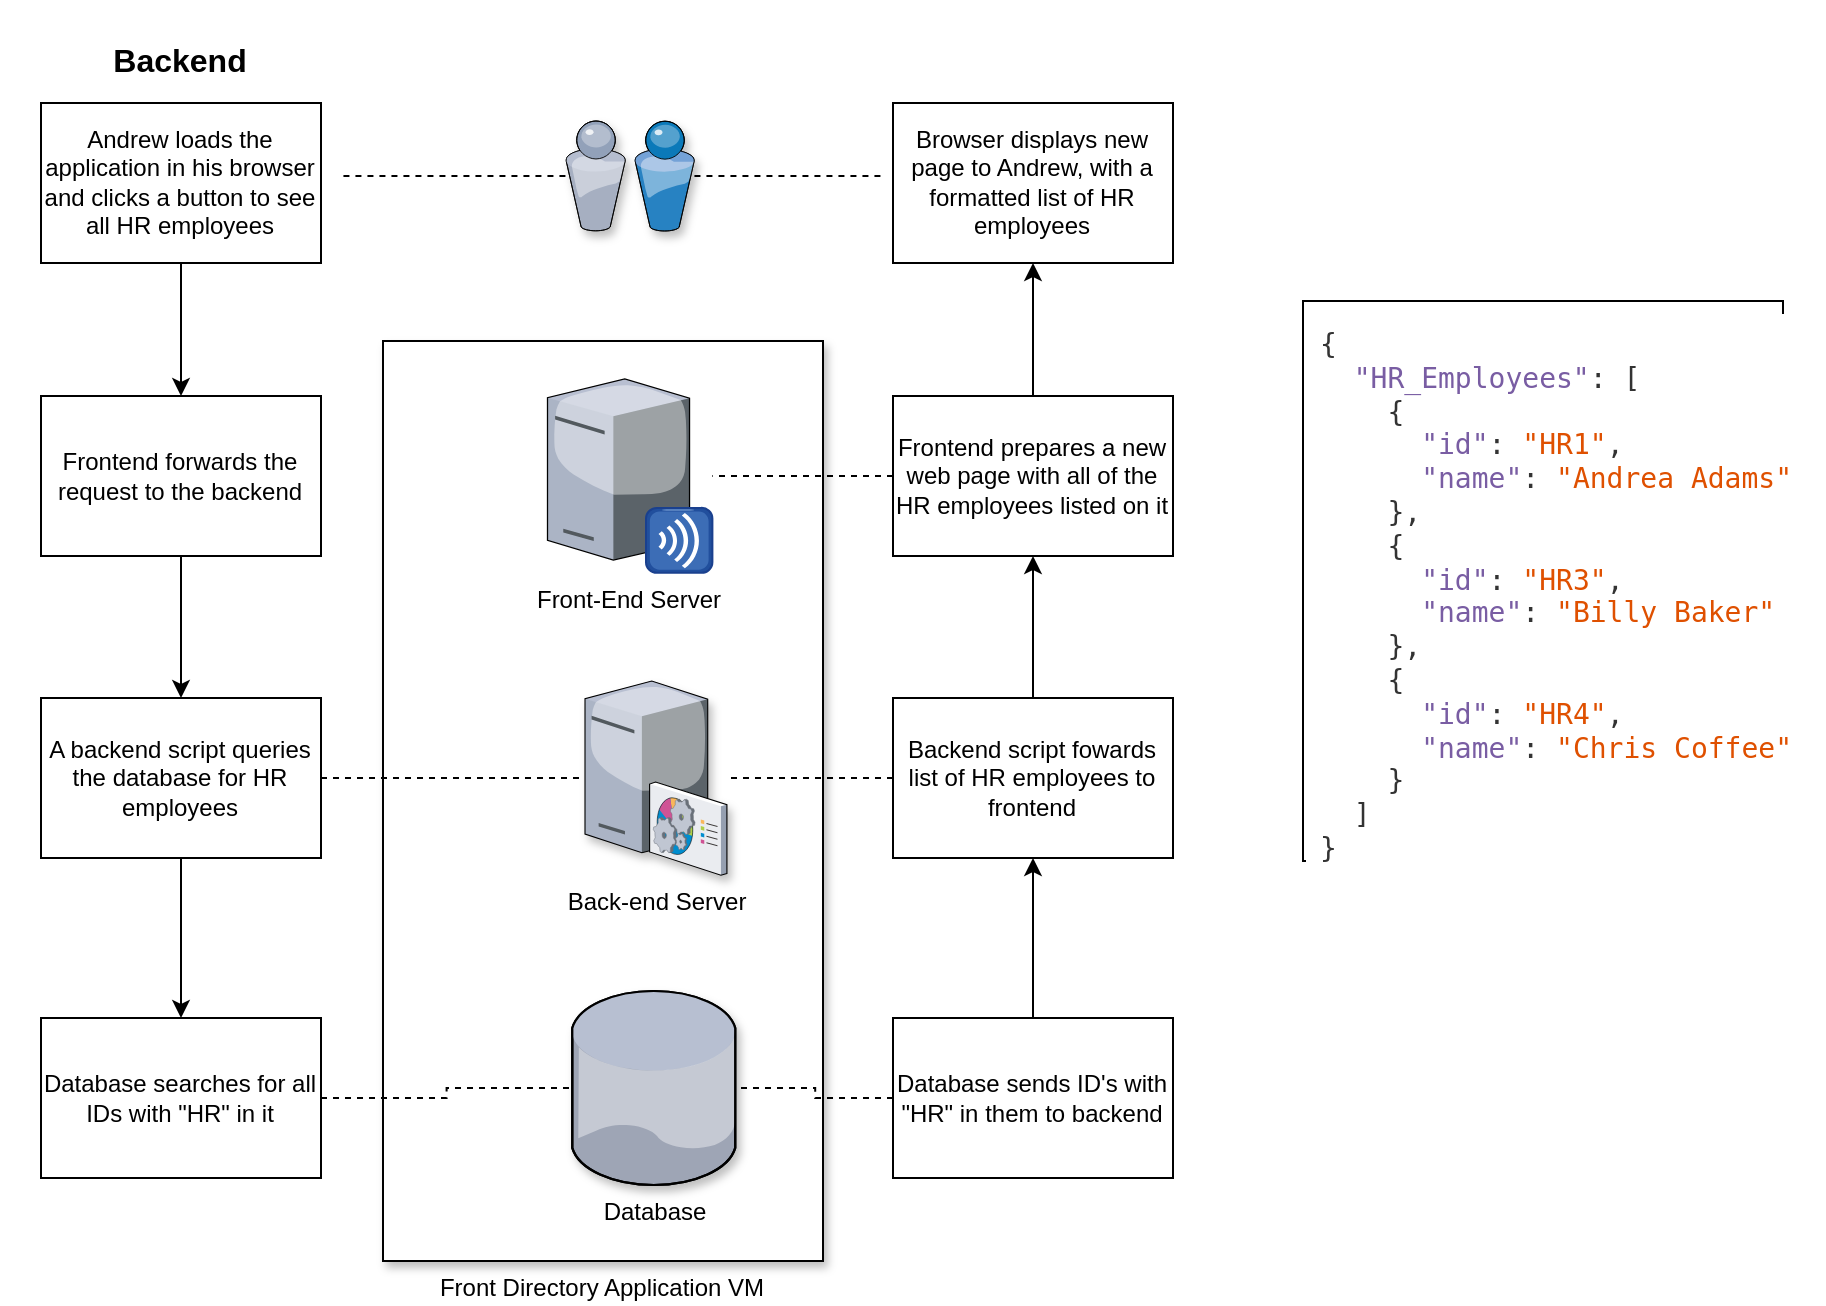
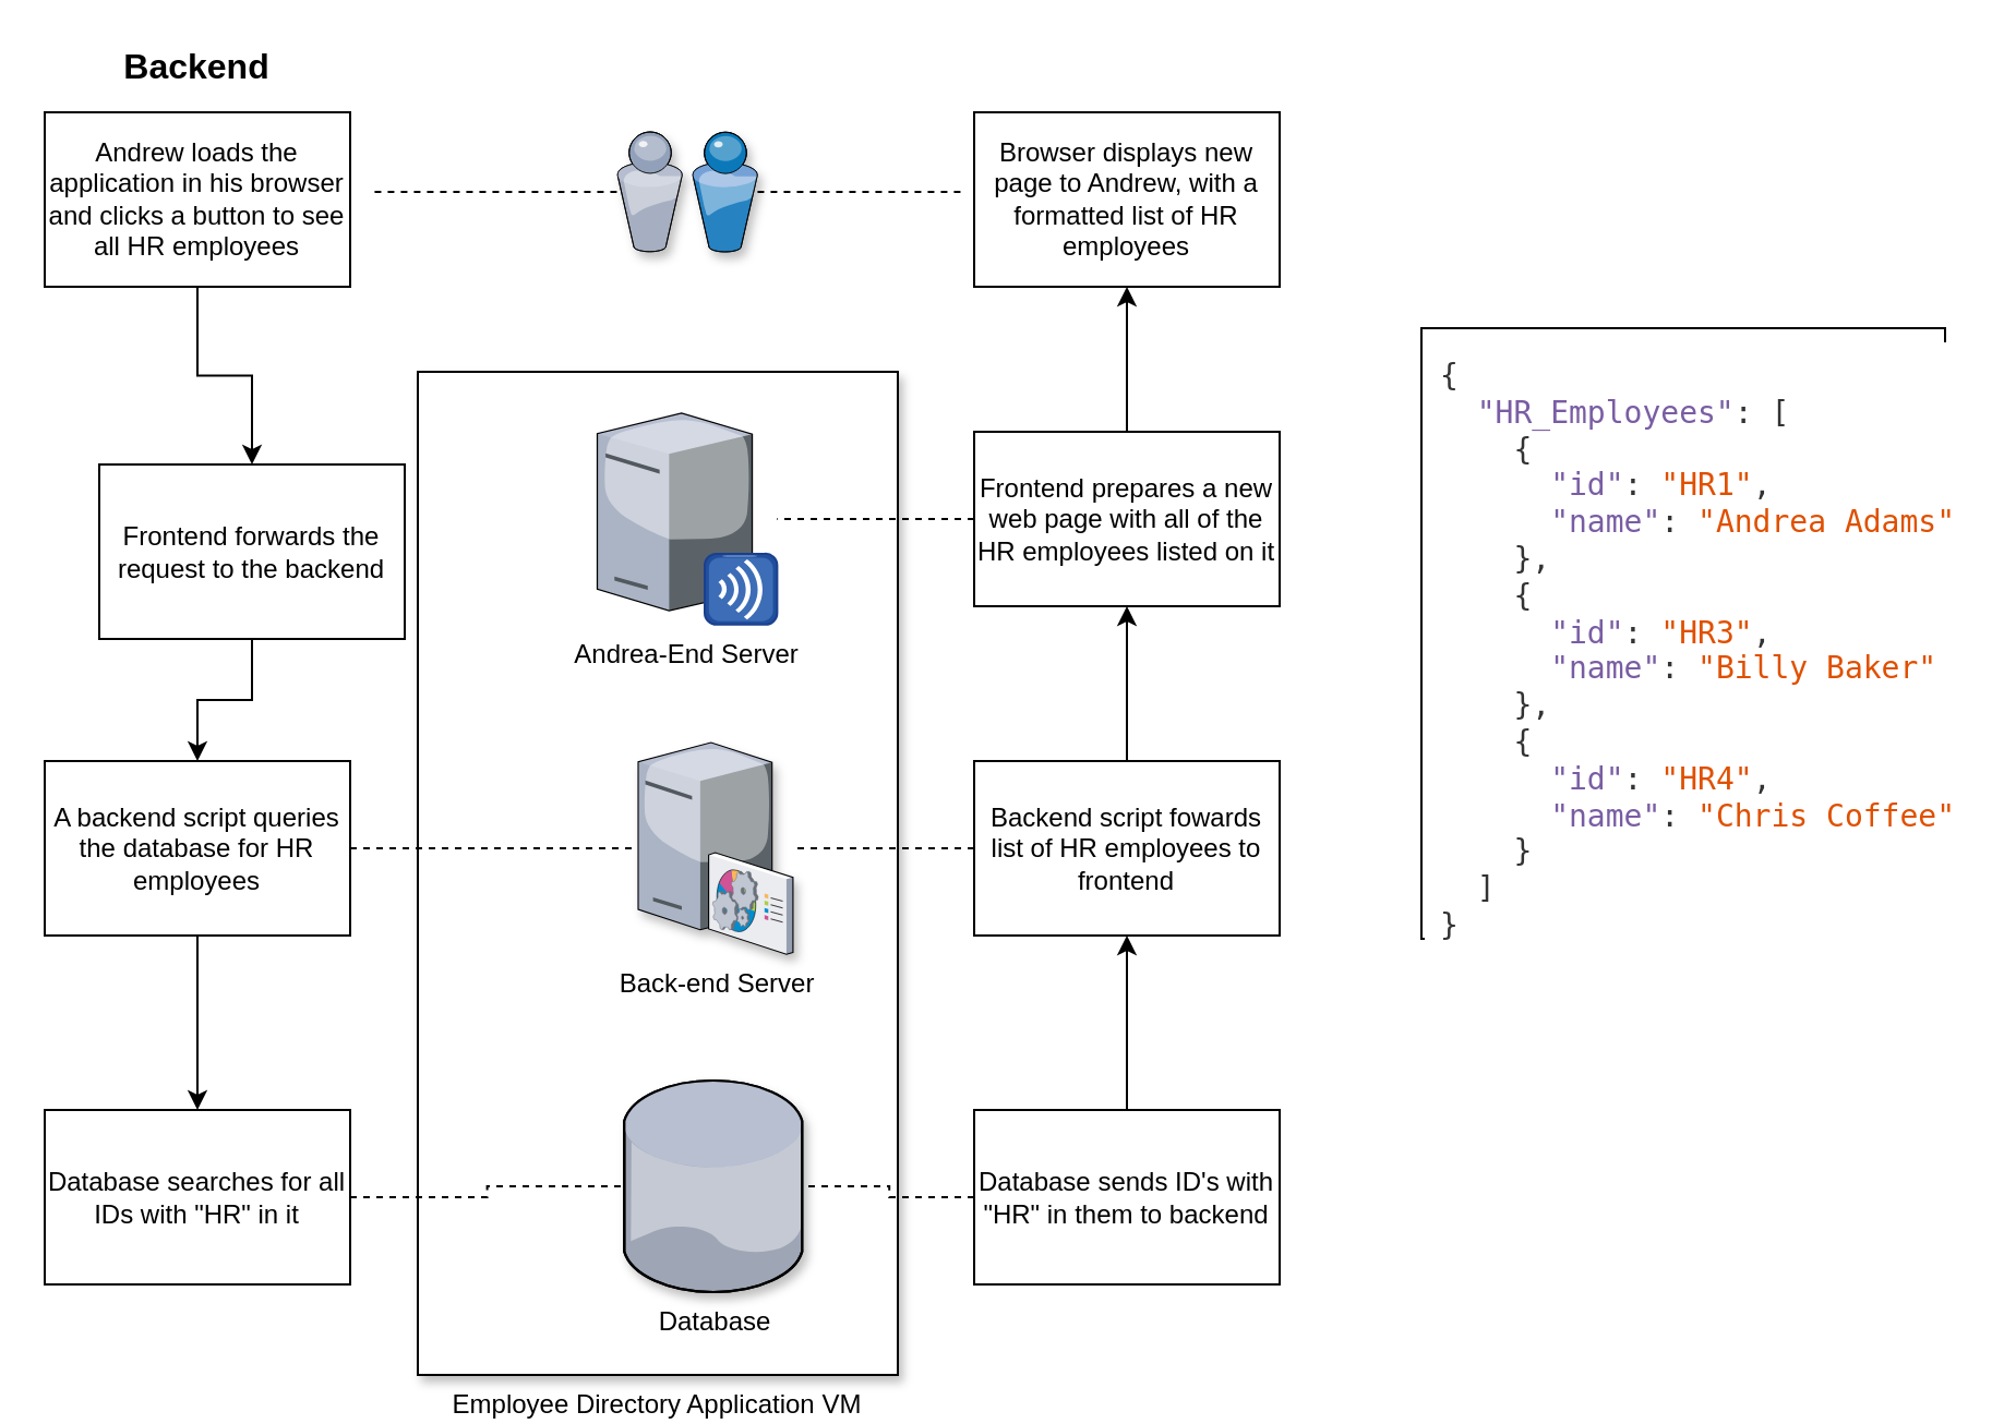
  <mxCell id="0" />
  <mxCell id="1" parent="0" />
- <mxCell id="2" value="Front Directory Application VM" style="rounded=0;whiteSpace=wrap;html=1;shadow=1;strokeColor=#000000;fillColor=#ffffff;labelPosition=center;verticalLabelPosition=bottom;align=center;verticalAlign=top;" parent="1" vertex="1"><mxGeometry x="191" y="170" width="220" height="460" as="geometry" /></mxCell>
+ <mxCell id="2" value="Employee Directory Application VM" style="rounded=0;whiteSpace=wrap;html=1;shadow=1;strokeColor=#000000;fillColor=#ffffff;labelPosition=center;verticalLabelPosition=bottom;align=center;verticalAlign=top;" parent="1" vertex="1"><mxGeometry x="191" y="170" width="220" height="460" as="geometry" /></mxCell>
  <mxCell id="3" style="edgeStyle=orthogonalEdgeStyle;rounded=0;orthogonalLoop=1;jettySize=auto;html=1;startArrow=none;startFill=0;endArrow=none;endFill=0;strokeColor=#000000;dashed=1;" parent="1" source="5" edge="1"><mxGeometry relative="1" as="geometry"><mxPoint x="441" y="87.5" as="targetPoint" /></mxGeometry></mxCell>
  <mxCell id="4" style="edgeStyle=orthogonalEdgeStyle;rounded=0;orthogonalLoop=1;jettySize=auto;html=1;dashed=1;startArrow=none;startFill=0;endArrow=none;endFill=0;strokeColor=#000000;" parent="1" source="5" edge="1"><mxGeometry relative="1" as="geometry"><mxPoint x="171" y="87.5" as="targetPoint" /></mxGeometry></mxCell>
  <mxCell id="5" value="" style="verticalLabelPosition=top;aspect=fixed;html=1;verticalAlign=bottom;strokeColor=none;align=center;outlineConnect=0;shape=mxgraph.citrix.users;shadow=1;labelPosition=center;" parent="1" vertex="1"><mxGeometry x="282.22" y="60" width="64.5" height="55" as="geometry" /></mxCell>
  <mxCell id="6" value="Database" style="verticalLabelPosition=bottom;aspect=fixed;html=1;verticalAlign=top;strokeColor=none;align=center;outlineConnect=0;shape=mxgraph.citrix.database;shadow=1;fontFamily=Helvetica;fontSize=12;fontColor=#000000;fillColor=#ffffff;" parent="1" vertex="1"><mxGeometry x="285.55" y="495" width="82.45" height="97" as="geometry" /></mxCell>
  <mxCell id="7" value="Back-end Server" style="verticalLabelPosition=bottom;aspect=fixed;html=1;verticalAlign=top;strokeColor=none;align=center;outlineConnect=0;shape=mxgraph.citrix.command_center;shadow=1;fontFamily=Helvetica;fontSize=12;fontColor=#000000;fillColor=#ffffff;" parent="1" vertex="1"><mxGeometry x="292" y="340" width="71" height="97" as="geometry" /></mxCell>
- <mxCell id="8" value="Front-End Server" style="verticalLabelPosition=bottom;aspect=fixed;html=1;verticalAlign=top;strokeColor=none;align=center;outlineConnect=0;shape=mxgraph.citrix.merchandising_server;fontFamily=Helvetica;fontSize=12;fontColor=#000000;fillColor=#ffffff;" parent="1" vertex="1"><mxGeometry x="273.25" y="189" width="82.45" height="97" as="geometry" /></mxCell>
+ <mxCell id="8" value="Andrea-End Server" style="verticalLabelPosition=bottom;aspect=fixed;html=1;verticalAlign=top;strokeColor=none;align=center;outlineConnect=0;shape=mxgraph.citrix.merchandising_server;fontFamily=Helvetica;fontSize=12;fontColor=#000000;fillColor=#ffffff;" parent="1" vertex="1"><mxGeometry x="273.25" y="189" width="82.45" height="97" as="geometry" /></mxCell>
  <mxCell id="9" style="edgeStyle=orthogonalEdgeStyle;rounded=0;orthogonalLoop=1;jettySize=auto;html=1;entryX=0.5;entryY=0;entryDx=0;entryDy=0;" parent="1" source="10" target="13" edge="1"><mxGeometry relative="1" as="geometry" /></mxCell>
- <mxCell id="10" value="Frontend forwards the request to the backend" style="text;html=1;strokeColor=#000000;fillColor=#ffffff;align=center;verticalAlign=middle;whiteSpace=wrap;rounded=0;" parent="1" vertex="1"><mxGeometry x="20" y="197.5" width="140" height="80" as="geometry" /></mxCell>
+ <mxCell id="10" value="Frontend forwards the request to the backend" style="text;html=1;strokeColor=#000000;fillColor=#ffffff;align=center;verticalAlign=middle;whiteSpace=wrap;rounded=0;" parent="1" vertex="1"><mxGeometry x="45" y="212.5" width="140" height="80" as="geometry" /></mxCell>
  <mxCell id="11" value="" style="edgeStyle=orthogonalEdgeStyle;rounded=0;orthogonalLoop=1;jettySize=auto;html=1;" parent="1" source="13" target="15" edge="1"><mxGeometry relative="1" as="geometry" /></mxCell>
  <mxCell id="12" style="edgeStyle=orthogonalEdgeStyle;rounded=0;orthogonalLoop=1;jettySize=auto;html=1;dashed=1;endArrow=none;endFill=0;" parent="1" source="13" target="7" edge="1"><mxGeometry relative="1" as="geometry" /></mxCell>
  <mxCell id="13" value="A backend script queries the database for HR employees" style="text;html=1;strokeColor=#000000;fillColor=#ffffff;align=center;verticalAlign=middle;whiteSpace=wrap;rounded=0;" parent="1" vertex="1"><mxGeometry x="20" y="348.5" width="140" height="80" as="geometry" /></mxCell>
  <mxCell id="14" style="edgeStyle=orthogonalEdgeStyle;rounded=0;orthogonalLoop=1;jettySize=auto;html=1;startArrow=none;startFill=0;endArrow=none;endFill=0;dashed=1;" parent="1" source="15" target="6" edge="1"><mxGeometry relative="1" as="geometry" /></mxCell>
  <mxCell id="15" value="Database searches for all IDs with &quot;HR&quot; in it" style="text;html=1;strokeColor=#000000;fillColor=#ffffff;align=center;verticalAlign=middle;whiteSpace=wrap;rounded=0;" parent="1" vertex="1"><mxGeometry x="20" y="508.5" width="140" height="80" as="geometry" /></mxCell>
  <mxCell id="16" style="edgeStyle=orthogonalEdgeStyle;rounded=0;orthogonalLoop=1;jettySize=auto;html=1;entryX=0.5;entryY=0;entryDx=0;entryDy=0;endArrow=none;endFill=0;startArrow=classic;startFill=1;" parent="1" source="19" target="22" edge="1"><mxGeometry relative="1" as="geometry" /></mxCell>
  <mxCell id="17" style="edgeStyle=orthogonalEdgeStyle;rounded=0;orthogonalLoop=1;jettySize=auto;html=1;startArrow=none;startFill=0;endArrow=none;endFill=0;dashed=1;" parent="1" source="19" target="8" edge="1"><mxGeometry relative="1" as="geometry" /></mxCell>
  <mxCell id="18" style="edgeStyle=orthogonalEdgeStyle;rounded=0;orthogonalLoop=1;jettySize=auto;html=1;entryX=0.5;entryY=1;entryDx=0;entryDy=0;startArrow=none;startFill=0;endArrow=classic;endFill=1;strokeColor=#000000;" parent="1" source="19" target="25" edge="1"><mxGeometry relative="1" as="geometry" /></mxCell>
  <mxCell id="19" value="Frontend prepares a new web page with all of the HR employees listed on it" style="text;html=1;strokeColor=#000000;fillColor=#ffffff;align=center;verticalAlign=middle;whiteSpace=wrap;rounded=0;" parent="1" vertex="1"><mxGeometry x="446" y="197.5" width="140" height="80" as="geometry" /></mxCell>
  <mxCell id="20" value="" style="edgeStyle=orthogonalEdgeStyle;rounded=0;orthogonalLoop=1;jettySize=auto;html=1;endArrow=none;endFill=0;startArrow=classic;startFill=1;" parent="1" source="22" target="24" edge="1"><mxGeometry relative="1" as="geometry" /></mxCell>
  <mxCell id="21" style="edgeStyle=orthogonalEdgeStyle;rounded=0;orthogonalLoop=1;jettySize=auto;html=1;startArrow=none;startFill=0;endArrow=none;endFill=0;dashed=1;" parent="1" source="22" target="7" edge="1"><mxGeometry relative="1" as="geometry" /></mxCell>
  <mxCell id="22" value="Backend script fowards list of HR employees to frontend" style="text;html=1;strokeColor=#000000;fillColor=#ffffff;align=center;verticalAlign=middle;whiteSpace=wrap;rounded=0;" parent="1" vertex="1"><mxGeometry x="446" y="348.5" width="140" height="80" as="geometry" /></mxCell>
  <mxCell id="23" style="edgeStyle=orthogonalEdgeStyle;rounded=0;orthogonalLoop=1;jettySize=auto;html=1;startArrow=none;startFill=0;endArrow=none;endFill=0;dashed=1;" parent="1" source="24" target="6" edge="1"><mxGeometry relative="1" as="geometry" /></mxCell>
  <mxCell id="24" value="Database sends ID's with &quot;HR&quot; in them to backend" style="text;html=1;strokeColor=#000000;fillColor=#ffffff;align=center;verticalAlign=middle;whiteSpace=wrap;rounded=0;" parent="1" vertex="1"><mxGeometry x="446" y="508.5" width="140" height="80" as="geometry" /></mxCell>
  <mxCell id="25" value="Browser displays new page to Andrew, with a formatted list of HR employees" style="text;html=1;strokeColor=#000000;fillColor=#ffffff;align=center;verticalAlign=middle;whiteSpace=wrap;rounded=0;" parent="1" vertex="1"><mxGeometry x="446" y="51" width="140" height="80" as="geometry" /></mxCell>
  <mxCell id="26" style="edgeStyle=orthogonalEdgeStyle;rounded=0;orthogonalLoop=1;jettySize=auto;html=1;entryX=0.5;entryY=0;entryDx=0;entryDy=0;startArrow=none;startFill=0;endArrow=classic;endFill=1;strokeColor=#000000;" parent="1" source="27" target="10" edge="1"><mxGeometry relative="1" as="geometry" /></mxCell>
  <mxCell id="27" value="Andrew loads the application in his browser and clicks a button to see all HR employees" style="text;html=1;strokeColor=#000000;fillColor=#ffffff;align=center;verticalAlign=middle;whiteSpace=wrap;rounded=0;" parent="1" vertex="1"><mxGeometry x="20" y="51" width="140" height="80" as="geometry" /></mxCell>
  <mxCell id="28" value="" style="group" parent="1" vertex="1" connectable="0"><mxGeometry x="651" y="150" width="240" height="280" as="geometry" /></mxCell>
  <mxCell id="29" value="&lt;pre style=&quot;box-sizing: border-box ; font-family: , &amp;#34;menlo&amp;#34; , &amp;#34;monaco&amp;#34; , &amp;#34;consolas&amp;#34; , &amp;#34;liberation mono&amp;#34; , &amp;#34;courier new&amp;#34; , monospace ; font-size: 14px ; margin-top: 0px ; margin-bottom: 1rem ; overflow: auto ; color: rgb(51 , 51 , 51) ; background: white ; padding: 0.5em&quot;&gt;&lt;code style=&quot;box-sizing: border-box ; font-family: , &amp;#34;menlo&amp;#34; , &amp;#34;monaco&amp;#34; , &amp;#34;consolas&amp;#34; , &amp;#34;liberation mono&amp;#34; , &amp;#34;courier new&amp;#34; , monospace ; font-size: inherit ; color: inherit ; word-break: normal&quot;&gt;{&lt;br/&gt;  &lt;span style=&quot;box-sizing: border-box ; color: rgb(121 , 93 , 163)&quot;&gt;&quot;HR_Employees&quot;&lt;/span&gt;: [&lt;br/&gt;    {&lt;br/&gt;      &lt;span style=&quot;box-sizing: border-box ; color: rgb(121 , 93 , 163)&quot;&gt;&quot;id&quot;&lt;/span&gt;: &lt;span style=&quot;box-sizing: border-box ; color: rgb(223 , 80 , 0)&quot;&gt;&quot;HR1&quot;&lt;/span&gt;,&lt;br/&gt;      &lt;span style=&quot;box-sizing: border-box ; color: rgb(121 , 93 , 163)&quot;&gt;&quot;name&quot;&lt;/span&gt;: &lt;span style=&quot;box-sizing: border-box ; color: rgb(223 , 80 , 0)&quot;&gt;&quot;Andrea Adams&quot;&lt;/span&gt;&lt;br/&gt;    },&lt;br/&gt;    {&lt;br/&gt;      &lt;span style=&quot;box-sizing: border-box ; color: rgb(121 , 93 , 163)&quot;&gt;&quot;id&quot;&lt;/span&gt;: &lt;span style=&quot;box-sizing: border-box ; color: rgb(223 , 80 , 0)&quot;&gt;&quot;HR3&quot;&lt;/span&gt;,&lt;br/&gt;      &lt;span style=&quot;box-sizing: border-box ; color: rgb(121 , 93 , 163)&quot;&gt;&quot;name&quot;&lt;/span&gt;: &lt;span style=&quot;box-sizing: border-box ; color: rgb(223 , 80 , 0)&quot;&gt;&quot;Billy Baker&quot;&lt;/span&gt;&lt;br/&gt;    },&lt;br/&gt;    {&lt;br/&gt;      &lt;span style=&quot;box-sizing: border-box ; color: rgb(121 , 93 , 163)&quot;&gt;&quot;id&quot;&lt;/span&gt;: &lt;span style=&quot;box-sizing: border-box ; color: rgb(223 , 80 , 0)&quot;&gt;&quot;HR4&quot;&lt;/span&gt;,&lt;br/&gt;      &lt;span style=&quot;box-sizing: border-box ; color: rgb(121 , 93 , 163)&quot;&gt;&quot;name&quot;&lt;/span&gt;: &lt;span style=&quot;box-sizing: border-box ; color: rgb(223 , 80 , 0)&quot;&gt;&quot;Chris Coffee&quot;&lt;/span&gt;&lt;br/&gt;    }&lt;br/&gt;  ]&lt;br/&gt;}&lt;/code&gt;&lt;/pre&gt;" style="text;html=1;strokeColor=#000000;fillColor=#ffffff;" parent="28" vertex="1"><mxGeometry width="240" height="280" as="geometry" /></mxCell>
  <mxCell id="30" value="Backend" style="text;html=1;strokeColor=none;fillColor=none;align=center;verticalAlign=middle;whiteSpace=wrap;rounded=0;fontStyle=1;fontSize=16;" vertex="1" parent="1"><mxGeometry x="70" y="20" width="40" height="20" as="geometry" /></mxCell>
